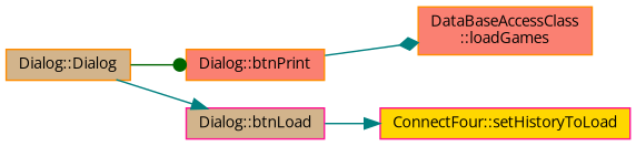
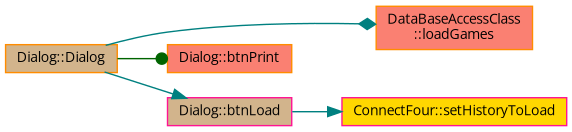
  digraph {
    fontname="Open Sans"
    rankdir=LR
    node [color=darkorange fillcolor=tan fontname="Open Sans" fontsize=10 shape=record style=filled]
    edge [arrowhead=normal color=teal fontname="Open Sans" fontsize=10 labelfontname=Helvetica labelfontsize=10 style=solid]
    n1 [fontcolor=black height=0.2 label="Dialog::Dialog" width=0.4]
    n2 [fillcolor=salmon height=0.2 label="DataBaseAccessClass\l::loadGames" width=0.4]
    n3 [color=deeppink height=0.2 label="Dialog::btnLoad" width=0.4]
    n4 [fillcolor=salmon height=0.2 label="Dialog::btnPrint" width=0.4]
    n5 [color=deeppink fillcolor=gold height=0.2 label="ConnectFour::setHistoryToLoad" width=0.4]
-   n4 -> n2 [arrowhead=diamond]
+   n1 -> n2 [arrowhead=diamond]
    n1 -> n3
    n1 -> n4 [arrowhead=dot color=darkgreen]
    n3 -> n5
  }
